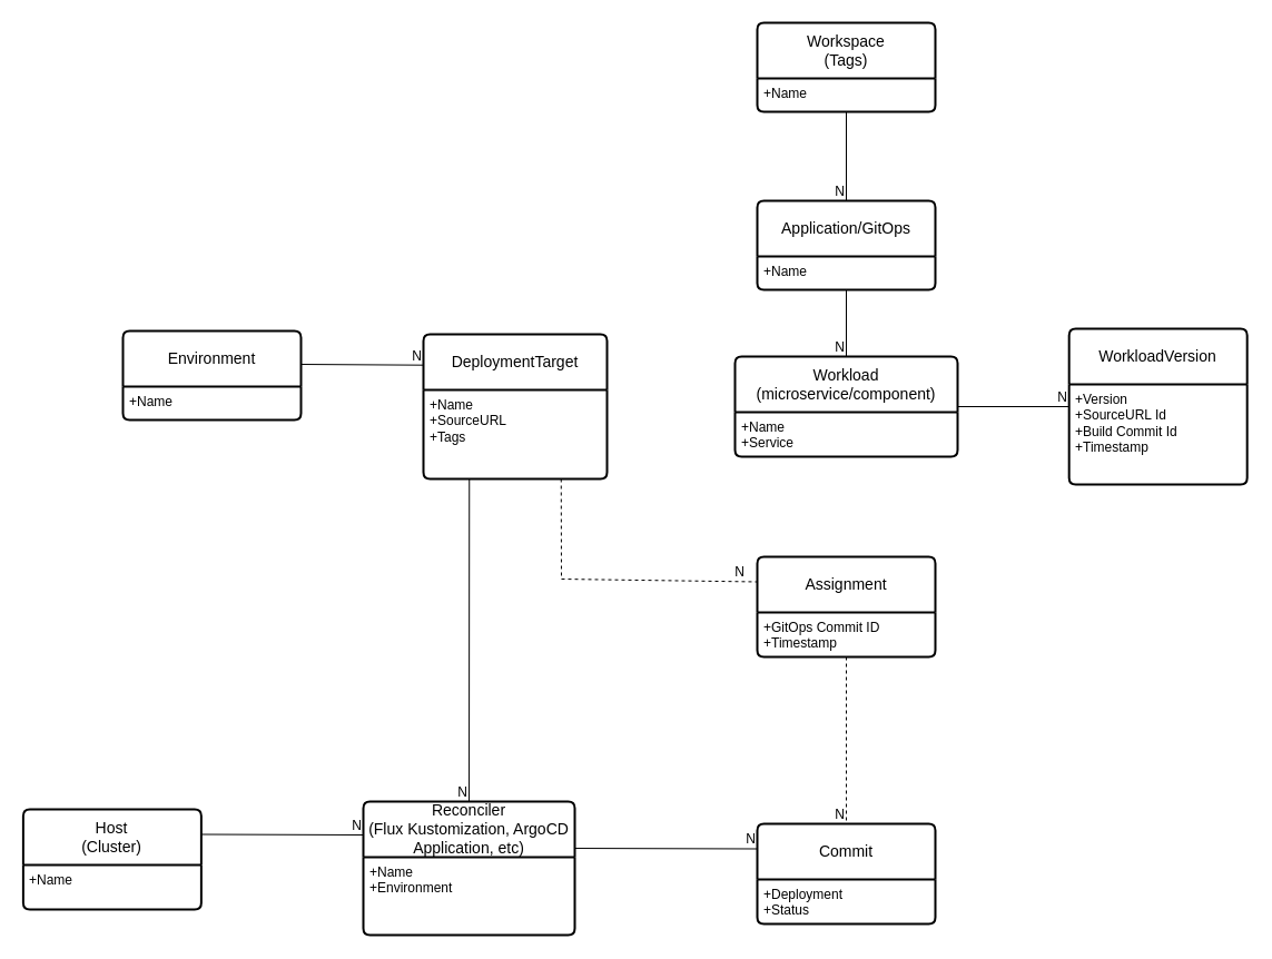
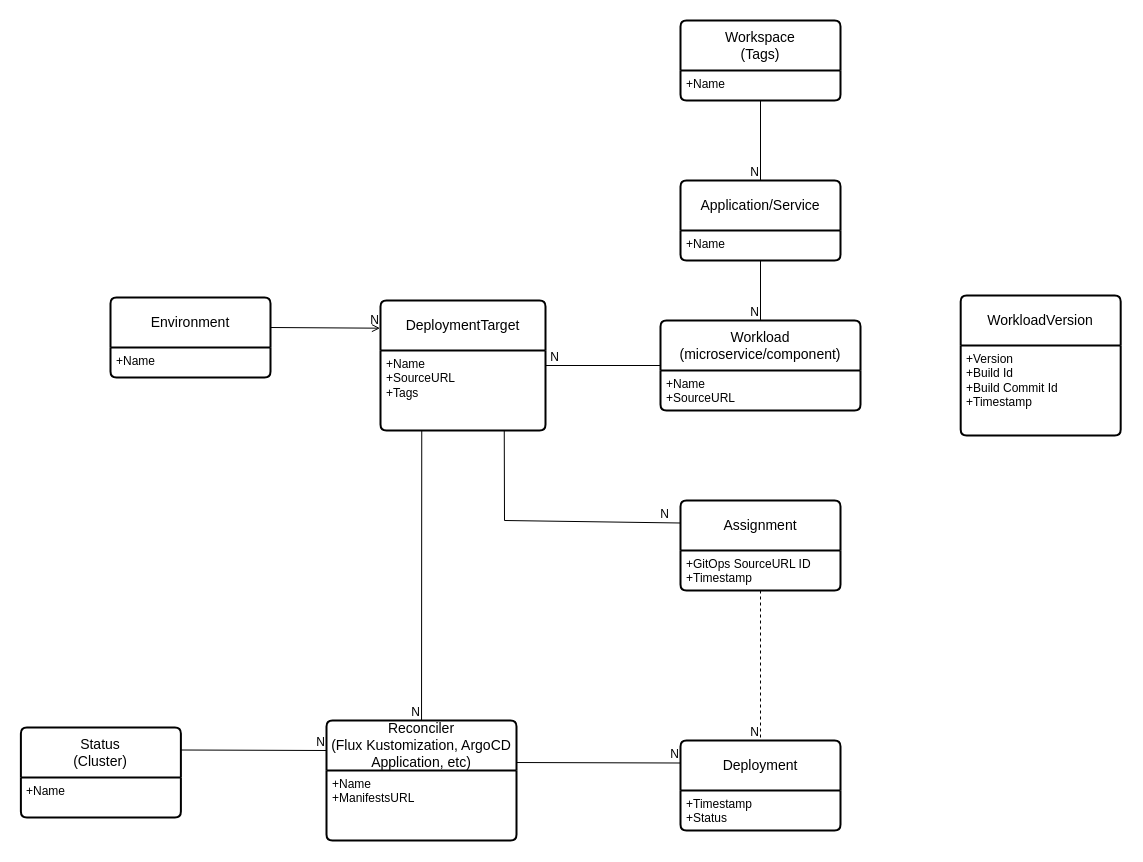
  <mxCell id="0" />
  <mxCell id="1" parent="0" />
  <mxCell id="2" value="Environment" style="swimlane;childLayout=stackLayout;horizontal=1;startSize=50;horizontalStack=0;rounded=1;fontSize=14;fontStyle=0;strokeWidth=2;resizeParent=0;resizeLast=1;shadow=0;dashed=0;align=center;arcSize=4;whiteSpace=wrap;html=1;" parent="1" vertex="1"><mxGeometry y="297" width="160" height="80" as="geometry" x="110" /></mxCell>
  <mxCell id="3" value="+Name&lt;br&gt;" style="align=left;strokeColor=none;fillColor=none;spacingLeft=4;fontSize=12;verticalAlign=top;resizable=0;rotatable=0;part=1;html=1;" parent="2" vertex="1"><mxGeometry y="50" width="160" height="30" as="geometry" /></mxCell>
  <mxCell id="4" value="Workspace&lt;br&gt;(Tags)" style="swimlane;childLayout=stackLayout;horizontal=1;startSize=50;horizontalStack=0;rounded=1;fontSize=14;fontStyle=0;strokeWidth=2;resizeParent=0;resizeLast=1;shadow=0;dashed=0;align=center;arcSize=4;whiteSpace=wrap;html=1;" parent="1" vertex="1"><mxGeometry x="680" y="20" width="160" height="80" as="geometry" /></mxCell>
  <mxCell id="5" value="+Name&lt;br&gt;" style="align=left;strokeColor=none;fillColor=none;spacingLeft=4;fontSize=12;verticalAlign=top;resizable=0;rotatable=0;part=1;html=1;" parent="4" vertex="1"><mxGeometry y="50" width="160" height="30" as="geometry" /></mxCell>
- <mxCell id="6" value="Application/GitOps" style="swimlane;childLayout=stackLayout;horizontal=1;startSize=50;horizontalStack=0;rounded=1;fontSize=14;fontStyle=0;strokeWidth=2;resizeParent=0;resizeLast=1;shadow=0;dashed=0;align=center;arcSize=4;whiteSpace=wrap;html=1;" parent="1" vertex="1"><mxGeometry x="680" y="180" width="160" height="80" as="geometry" /></mxCell>
+ <mxCell id="6" value="Application/Service" style="swimlane;childLayout=stackLayout;horizontal=1;startSize=50;horizontalStack=0;rounded=1;fontSize=14;fontStyle=0;strokeWidth=2;resizeParent=0;resizeLast=1;shadow=0;dashed=0;align=center;arcSize=4;whiteSpace=wrap;html=1;" parent="1" vertex="1"><mxGeometry x="680" y="180" width="160" height="80" as="geometry" /></mxCell>
  <mxCell id="7" value="+Name&lt;br&gt;" style="align=left;strokeColor=none;fillColor=none;spacingLeft=4;fontSize=12;verticalAlign=top;resizable=0;rotatable=0;part=1;html=1;" parent="6" vertex="1"><mxGeometry y="50" width="160" height="30" as="geometry" /></mxCell>
  <mxCell id="8" value="Workload&lt;br&gt;(microservice/component)" style="swimlane;childLayout=stackLayout;horizontal=1;startSize=50;horizontalStack=0;rounded=1;fontSize=14;fontStyle=0;strokeWidth=2;resizeParent=0;resizeLast=1;shadow=0;dashed=0;align=center;arcSize=4;whiteSpace=wrap;html=1;" parent="1" vertex="1"><mxGeometry x="660" y="320" width="200" height="90" as="geometry" /></mxCell>
- <mxCell id="9" value="+Name&lt;br&gt;+Service" style="align=left;strokeColor=none;fillColor=none;spacingLeft=4;fontSize=12;verticalAlign=top;resizable=0;rotatable=0;part=1;html=1;" parent="8" vertex="1"><mxGeometry y="50" width="200" height="40" as="geometry" /></mxCell>
+ <mxCell id="9" value="+Name&lt;br&gt;+SourceURL" style="align=left;strokeColor=none;fillColor=none;spacingLeft=4;fontSize=12;verticalAlign=top;resizable=0;rotatable=0;part=1;html=1;" parent="8" vertex="1"><mxGeometry y="50" width="200" height="40" as="geometry" /></mxCell>
  <mxCell id="10" value="" style="endArrow=none;html=1;rounded=0;exitX=0.5;exitY=1;exitDx=0;exitDy=0;entryX=0.5;entryY=0;entryDx=0;entryDy=0;" parent="1" source="7" target="8" edge="1"><mxGeometry relative="1" as="geometry"><mxPoint x="330" y="-50" as="sourcePoint" /><mxPoint x="490" y="-50" as="targetPoint" /></mxGeometry></mxCell>
  <mxCell id="11" value="N" style="resizable=0;html=1;whiteSpace=wrap;align=right;verticalAlign=bottom;" parent="10" connectable="0" vertex="1"><mxGeometry x="1" relative="1" as="geometry" /></mxCell>
  <mxCell id="12" value="WorkloadVersion" style="swimlane;childLayout=stackLayout;horizontal=1;startSize=50;horizontalStack=0;rounded=1;fontSize=14;fontStyle=0;strokeWidth=2;resizeParent=0;resizeLast=1;shadow=0;dashed=0;align=center;arcSize=4;whiteSpace=wrap;html=1;" parent="1" vertex="1"><mxGeometry x="960.19" y="295" width="160" height="140" as="geometry"><mxRectangle x="850.19" y="725" width="150" height="50" as="alternateBounds" /></mxGeometry></mxCell>
- <mxCell id="13" value="+Version&lt;br&gt;+SourceURL Id&lt;br&gt;+Build Commit Id&lt;br&gt;+Timestamp&amp;nbsp;" style="align=left;strokeColor=none;fillColor=none;spacingLeft=4;fontSize=12;verticalAlign=top;resizable=0;rotatable=0;part=1;html=1;" parent="12" vertex="1"><mxGeometry y="50" width="160" height="90" as="geometry" /></mxCell>
- <mxCell id="14" value="" style="endArrow=none;html=1;rounded=0;exitX=1;exitY=0.5;exitDx=0;exitDy=0;" parent="1" source="8" target="12" edge="1"><mxGeometry relative="1" as="geometry"><mxPoint x="330" y="280" as="sourcePoint" /><mxPoint x="490" y="280" as="targetPoint" /></mxGeometry></mxCell>
- <mxCell id="15" value="N" style="resizable=0;html=1;whiteSpace=wrap;align=right;verticalAlign=bottom;" parent="14" connectable="0" vertex="1"><mxGeometry x="1" relative="1" as="geometry" /></mxCell>
+ <mxCell id="13" value="+Version&lt;br&gt;+Build Id&lt;br&gt;+Build Commit Id&lt;br&gt;+Timestamp&amp;nbsp;" style="align=left;strokeColor=none;fillColor=none;spacingLeft=4;fontSize=12;verticalAlign=top;resizable=0;rotatable=0;part=1;html=1;" parent="12" vertex="1"><mxGeometry y="50" width="160" height="90" as="geometry" /></mxCell>
  <mxCell id="16" value="" style="endArrow=none;html=1;rounded=0;exitX=0.5;exitY=1;exitDx=0;exitDy=0;" parent="1" source="5" edge="1"><mxGeometry relative="1" as="geometry"><mxPoint x="770" y="170" as="sourcePoint" /><mxPoint x="760" y="180" as="targetPoint" /></mxGeometry></mxCell>
  <mxCell id="17" value="N" style="resizable=0;html=1;whiteSpace=wrap;align=right;verticalAlign=bottom;" parent="16" connectable="0" vertex="1"><mxGeometry x="1" relative="1" as="geometry" /></mxCell>
  <mxCell id="18" value="DeploymentTarget" style="swimlane;childLayout=stackLayout;horizontal=1;startSize=50;horizontalStack=0;rounded=1;fontSize=14;fontStyle=0;strokeWidth=2;resizeParent=0;resizeLast=1;shadow=0;dashed=0;align=center;arcSize=4;whiteSpace=wrap;html=1;" parent="1" vertex="1"><mxGeometry x="380" y="300" width="165" height="130" as="geometry" /></mxCell>
  <mxCell id="19" value="+Name&lt;br&gt;+SourceURL&amp;nbsp;&lt;br&gt;+Tags" style="align=left;strokeColor=none;fillColor=none;spacingLeft=4;fontSize=12;verticalAlign=top;resizable=0;rotatable=0;part=1;html=1;" parent="18" vertex="1"><mxGeometry y="50" width="165" height="80" as="geometry" /></mxCell>
+ <mxCell id="20" value="" style="endArrow=none;html=1;rounded=0;exitX=0;exitY=0.5;exitDx=0;exitDy=0;" parent="1" source="8" target="18" edge="1"><mxGeometry relative="1" as="geometry"><mxPoint x="770" y="410" as="sourcePoint" /><mxPoint x="770" y="470" as="targetPoint" /></mxGeometry></mxCell>
+ <mxCell id="21" value="N" style="resizable=0;html=1;whiteSpace=wrap;align=right;verticalAlign=bottom;" parent="20" connectable="0" vertex="1"><mxGeometry x="1" relative="1" as="geometry"><mxPoint x="15" as="offset" /></mxGeometry></mxCell>
  <mxCell id="22" value="Assignment" style="swimlane;childLayout=stackLayout;horizontal=1;startSize=50;horizontalStack=0;rounded=1;fontSize=14;fontStyle=0;strokeWidth=2;resizeParent=0;resizeLast=1;shadow=0;dashed=0;align=center;arcSize=4;whiteSpace=wrap;html=1;" parent="1" vertex="1"><mxGeometry x="680" y="500" width="160" height="90" as="geometry"><mxRectangle x="570" y="930" width="150" height="50" as="alternateBounds" /></mxGeometry></mxCell>
- <mxCell id="23" value="+GitOps Commit ID&lt;br&gt;+Timestamp&amp;nbsp;" style="align=left;strokeColor=none;fillColor=none;spacingLeft=4;fontSize=12;verticalAlign=top;resizable=0;rotatable=0;part=1;html=1;" parent="22" vertex="1"><mxGeometry y="50" width="160" height="40" as="geometry" /></mxCell>
- <mxCell id="24" value="" style="endArrow=none;html=1;rounded=0;exitX=0.75;exitY=1;exitDx=0;exitDy=0;entryX=0;entryY=0.25;entryDx=0;entryDy=0;dashed=1;" parent="1" source="19" target="22" edge="1"><mxGeometry relative="1" as="geometry"><mxPoint x="690" y="375" as="sourcePoint" /><mxPoint x="555" y="375" as="targetPoint" /><Array as="points"><mxPoint x="504" y="520" /></Array></mxGeometry></mxCell>
+ <mxCell id="23" value="+GitOps SourceURL ID&lt;br&gt;+Timestamp&amp;nbsp;" style="align=left;strokeColor=none;fillColor=none;spacingLeft=4;fontSize=12;verticalAlign=top;resizable=0;rotatable=0;part=1;html=1;" parent="22" vertex="1"><mxGeometry y="50" width="160" height="40" as="geometry" /></mxCell>
+ <mxCell id="24" value="" style="endArrow=none;html=1;rounded=0;exitX=0.75;exitY=1;exitDx=0;exitDy=0;entryX=0;entryY=0.25;entryDx=0;entryDy=0;" parent="1" source="19" target="22" edge="1"><mxGeometry relative="1" as="geometry"><mxPoint x="690" y="375" as="sourcePoint" /><mxPoint x="555" y="375" as="targetPoint" /><Array as="points"><mxPoint x="504" y="520" /></Array></mxGeometry></mxCell>
  <mxCell id="25" value="N" style="resizable=0;html=1;whiteSpace=wrap;align=right;verticalAlign=bottom;" parent="24" connectable="0" vertex="1"><mxGeometry x="1" relative="1" as="geometry"><mxPoint x="-10" as="offset" /></mxGeometry></mxCell>
- <mxCell id="26" value="Commit" style="swimlane;childLayout=stackLayout;horizontal=1;startSize=50;horizontalStack=0;rounded=1;fontSize=14;fontStyle=0;strokeWidth=2;resizeParent=0;resizeLast=1;shadow=0;dashed=0;align=center;arcSize=4;whiteSpace=wrap;html=1;" parent="1" vertex="1"><mxGeometry x="680" y="740" width="160" height="90" as="geometry"><mxRectangle x="570" y="930" width="150" height="50" as="alternateBounds" /></mxGeometry></mxCell>
- <mxCell id="27" value="+Deployment&amp;nbsp;&lt;br&gt;+Status&amp;nbsp;" style="align=left;strokeColor=none;fillColor=none;spacingLeft=4;fontSize=12;verticalAlign=top;resizable=0;rotatable=0;part=1;html=1;" parent="26" vertex="1"><mxGeometry y="50" width="160" height="40" as="geometry" /></mxCell>
- <mxCell id="28" value="Host&lt;br&gt;(Cluster)" style="swimlane;childLayout=stackLayout;horizontal=1;startSize=50;horizontalStack=0;rounded=1;fontSize=14;fontStyle=0;strokeWidth=2;resizeParent=0;resizeLast=1;shadow=0;dashed=0;align=center;arcSize=4;whiteSpace=wrap;html=1;" parent="1" vertex="1"><mxGeometry x="20.39" y="727" width="160" height="90" as="geometry" /></mxCell>
+ <mxCell id="26" value="Deployment" style="swimlane;childLayout=stackLayout;horizontal=1;startSize=50;horizontalStack=0;rounded=1;fontSize=14;fontStyle=0;strokeWidth=2;resizeParent=0;resizeLast=1;shadow=0;dashed=0;align=center;arcSize=4;whiteSpace=wrap;html=1;" parent="1" vertex="1"><mxGeometry x="680" y="740" width="160" height="90" as="geometry"><mxRectangle x="570" y="930" width="150" height="50" as="alternateBounds" /></mxGeometry></mxCell>
+ <mxCell id="27" value="+Timestamp&amp;nbsp;&lt;br&gt;+Status&amp;nbsp;" style="align=left;strokeColor=none;fillColor=none;spacingLeft=4;fontSize=12;verticalAlign=top;resizable=0;rotatable=0;part=1;html=1;" parent="26" vertex="1"><mxGeometry y="50" width="160" height="40" as="geometry" /></mxCell>
+ <mxCell id="28" value="Status&lt;br&gt;(Cluster)" style="swimlane;childLayout=stackLayout;horizontal=1;startSize=50;horizontalStack=0;rounded=1;fontSize=14;fontStyle=0;strokeWidth=2;resizeParent=0;resizeLast=1;shadow=0;dashed=0;align=center;arcSize=4;whiteSpace=wrap;html=1;" parent="1" vertex="1"><mxGeometry x="20.39" y="727" width="160" height="90" as="geometry" /></mxCell>
  <mxCell id="29" value="+Name" style="align=left;strokeColor=none;fillColor=none;spacingLeft=4;fontSize=12;verticalAlign=top;resizable=0;rotatable=0;part=1;html=1;" parent="28" vertex="1"><mxGeometry y="50" width="160" height="40" as="geometry" /></mxCell>
  <mxCell id="30" value="" style="endArrow=none;html=1;rounded=0;entryX=0;entryY=0.25;entryDx=0;entryDy=0;" parent="1" target="26" edge="1"><mxGeometry relative="1" as="geometry"><mxPoint x="510" y="762" as="sourcePoint" /><mxPoint x="720" y="580" as="targetPoint" /></mxGeometry></mxCell>
  <mxCell id="31" value="N" style="resizable=0;html=1;whiteSpace=wrap;align=right;verticalAlign=bottom;" parent="30" connectable="0" vertex="1"><mxGeometry x="1" relative="1" as="geometry" /></mxCell>
  <mxCell id="32" value="" style="endArrow=none;html=1;rounded=0;exitX=0.5;exitY=1;exitDx=0;exitDy=0;dashed=1;" parent="1" source="23" target="26" edge="1"><mxGeometry relative="1" as="geometry"><mxPoint x="550" y="540" as="sourcePoint" /><mxPoint x="710" y="540" as="targetPoint" /></mxGeometry></mxCell>
  <mxCell id="33" value="N" style="resizable=0;html=1;whiteSpace=wrap;align=right;verticalAlign=bottom;" parent="32" connectable="0" vertex="1"><mxGeometry x="1" relative="1" as="geometry" /></mxCell>
- <mxCell id="34" value="" style="endArrow=none;html=1;rounded=0;exitX=1;exitY=0.375;exitDx=0;exitDy=0;exitPerimeter=0;entryX=-0.003;entryY=0.213;entryDx=0;entryDy=0;entryPerimeter=0;" parent="1" source="2" target="18" edge="1"><mxGeometry relative="1" as="geometry"><mxPoint x="500" y="520" as="sourcePoint" /><mxPoint x="660" y="520" as="targetPoint" /></mxGeometry></mxCell>
+ <mxCell id="34" value="" style="endArrow=open;html=1;rounded=0;exitX=1;exitY=0.375;exitDx=0;exitDy=0;exitPerimeter=0;entryX=-0.003;entryY=0.213;entryDx=0;entryDy=0;entryPerimeter=0;" parent="1" source="2" target="18" edge="1"><mxGeometry relative="1" as="geometry"><mxPoint x="500" y="520" as="sourcePoint" /><mxPoint x="660" y="520" as="targetPoint" /></mxGeometry></mxCell>
  <mxCell id="35" value="N" style="resizable=0;html=1;whiteSpace=wrap;align=right;verticalAlign=bottom;" parent="34" connectable="0" vertex="1"><mxGeometry x="1" relative="1" as="geometry" /></mxCell>
  <mxCell id="36" value="Reconciler&lt;br&gt;(Flux Kustomization, ArgoCD Application, etc)" style="swimlane;childLayout=stackLayout;horizontal=1;startSize=50;horizontalStack=0;rounded=1;fontSize=14;fontStyle=0;strokeWidth=2;resizeParent=0;resizeLast=1;shadow=0;dashed=0;align=center;arcSize=4;whiteSpace=wrap;html=1;" vertex="1" parent="1"><mxGeometry x="326" y="720" width="190" height="120" as="geometry" /></mxCell>
- <mxCell id="37" value="+Name&lt;br&gt;+Environment" style="align=left;strokeColor=none;fillColor=none;spacingLeft=4;fontSize=12;verticalAlign=top;resizable=0;rotatable=0;part=1;html=1;" vertex="1" parent="36"><mxGeometry y="50" width="190" height="70" as="geometry" /></mxCell>
+ <mxCell id="37" value="+Name&lt;br&gt;+ManifestsURL" style="align=left;strokeColor=none;fillColor=none;spacingLeft=4;fontSize=12;verticalAlign=top;resizable=0;rotatable=0;part=1;html=1;" vertex="1" parent="36"><mxGeometry y="50" width="190" height="70" as="geometry" /></mxCell>
  <mxCell id="38" value="" style="endArrow=none;html=1;rounded=0;exitX=0.25;exitY=1;exitDx=0;exitDy=0;" edge="1" parent="1" source="19" target="36"><mxGeometry relative="1" as="geometry"><mxPoint x="520" y="772" as="sourcePoint" /><mxPoint x="690" y="773" as="targetPoint" /></mxGeometry></mxCell>
  <mxCell id="39" value="N" style="resizable=0;html=1;whiteSpace=wrap;align=right;verticalAlign=bottom;" connectable="0" vertex="1" parent="38"><mxGeometry x="1" relative="1" as="geometry" /></mxCell>
  <mxCell id="40" value="" style="endArrow=none;html=1;rounded=0;entryX=0;entryY=0.25;entryDx=0;entryDy=0;exitX=1;exitY=0.25;exitDx=0;exitDy=0;" edge="1" parent="1" source="28" target="36"><mxGeometry relative="1" as="geometry"><mxPoint x="520" y="772" as="sourcePoint" /><mxPoint x="690" y="773" as="targetPoint" /></mxGeometry></mxCell>
  <mxCell id="41" value="N" style="resizable=0;html=1;whiteSpace=wrap;align=right;verticalAlign=bottom;" connectable="0" vertex="1" parent="40"><mxGeometry x="1" relative="1" as="geometry" /></mxCell>
